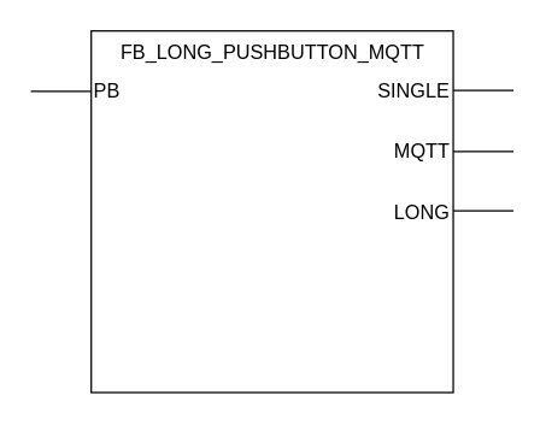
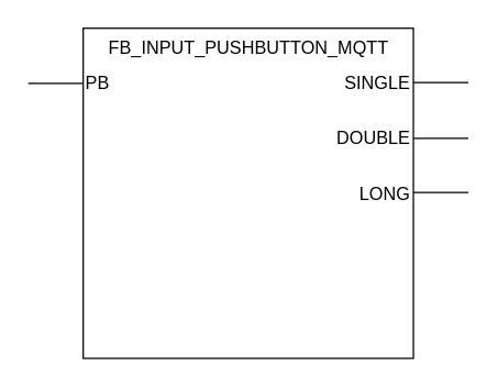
  <mxCell id="0" />
  <mxCell id="1" parent="0" />
  <mxCell id="2" value="" style="whiteSpace=wrap;html=1;aspect=fixed;" parent="1" vertex="1"><mxGeometry x="60" y="20" width="240" height="240" as="geometry" /></mxCell>
- <mxCell id="3" value="FB_LONG_PUSHBUTTON_MQTT" style="text;html=1;align=center;fontSize=13;" parent="1" vertex="1"><mxGeometry x="75" y="20" width="210" height="30" as="geometry" /></mxCell>
+ <mxCell id="3" value="FB_INPUT_PUSHBUTTON_MQTT" style="text;html=1;align=center;fontSize=13;" parent="1" vertex="1"><mxGeometry x="75" y="20" width="210" height="30" as="geometry" /></mxCell>
  <mxCell id="4" value="" style="endArrow=none;html=1;fontSize=13;" parent="1" edge="1"><mxGeometry width="50" height="50" relative="1" as="geometry"><mxPoint x="20" y="60" as="sourcePoint" /><mxPoint x="60" y="60" as="targetPoint" /><Array as="points"><mxPoint x="20" y="60" /></Array></mxGeometry></mxCell>
  <mxCell id="5" value="PB" style="text;html=1;strokeColor=none;fillColor=none;align=left;verticalAlign=middle;whiteSpace=wrap;rounded=0;fontSize=13;" parent="1" vertex="1"><mxGeometry x="60" y="50" width="80" height="20" as="geometry" /></mxCell>
  <mxCell id="6" value="" style="endArrow=none;html=1;fontSize=13;" parent="1" edge="1"><mxGeometry width="50" height="50" relative="1" as="geometry"><mxPoint x="300" y="59.5" as="sourcePoint" /><mxPoint x="340" y="59.5" as="targetPoint" /><Array as="points"><mxPoint x="300" y="59.5" /></Array></mxGeometry></mxCell>
  <mxCell id="7" value="" style="endArrow=none;html=1;fontSize=13;" parent="1" edge="1"><mxGeometry width="50" height="50" relative="1" as="geometry"><mxPoint x="300" y="100" as="sourcePoint" /><mxPoint x="340" y="100" as="targetPoint" /><Array as="points"><mxPoint x="300" y="100" /></Array></mxGeometry></mxCell>
  <mxCell id="8" value="" style="endArrow=none;html=1;fontSize=13;" parent="1" edge="1"><mxGeometry width="50" height="50" relative="1" as="geometry"><mxPoint x="300" y="139.5" as="sourcePoint" /><mxPoint x="340" y="139.5" as="targetPoint" /><Array as="points"><mxPoint x="300" y="139.5" /></Array></mxGeometry></mxCell>
  <mxCell id="9" value="SINGLE" style="text;html=1;strokeColor=none;fillColor=none;align=right;verticalAlign=middle;whiteSpace=wrap;rounded=0;fontSize=13;" parent="1" vertex="1"><mxGeometry x="220" y="50" width="80" height="20" as="geometry" /></mxCell>
- <mxCell id="10" value="&lt;div style=&quot;text-align: right&quot;&gt;&lt;span&gt;MQTT&lt;/span&gt;&lt;/div&gt;" style="text;html=1;strokeColor=none;fillColor=none;align=right;verticalAlign=middle;whiteSpace=wrap;rounded=0;fontSize=13;" parent="1" vertex="1"><mxGeometry x="220" y="90" width="80" height="20" as="geometry" /></mxCell>
+ <mxCell id="10" value="&lt;div style=&quot;text-align: right&quot;&gt;&lt;span&gt;DOUBLE&lt;/span&gt;&lt;/div&gt;" style="text;html=1;strokeColor=none;fillColor=none;align=right;verticalAlign=middle;whiteSpace=wrap;rounded=0;fontSize=13;" parent="1" vertex="1"><mxGeometry x="220" y="90" width="80" height="20" as="geometry" /></mxCell>
  <mxCell id="11" value="&lt;div style=&quot;text-align: right&quot;&gt;&lt;span&gt;LONG&lt;/span&gt;&lt;/div&gt;" style="text;html=1;strokeColor=none;fillColor=none;align=right;verticalAlign=middle;whiteSpace=wrap;rounded=0;fontSize=13;" parent="1" vertex="1"><mxGeometry x="220" y="130" width="80" height="20" as="geometry" /></mxCell>
